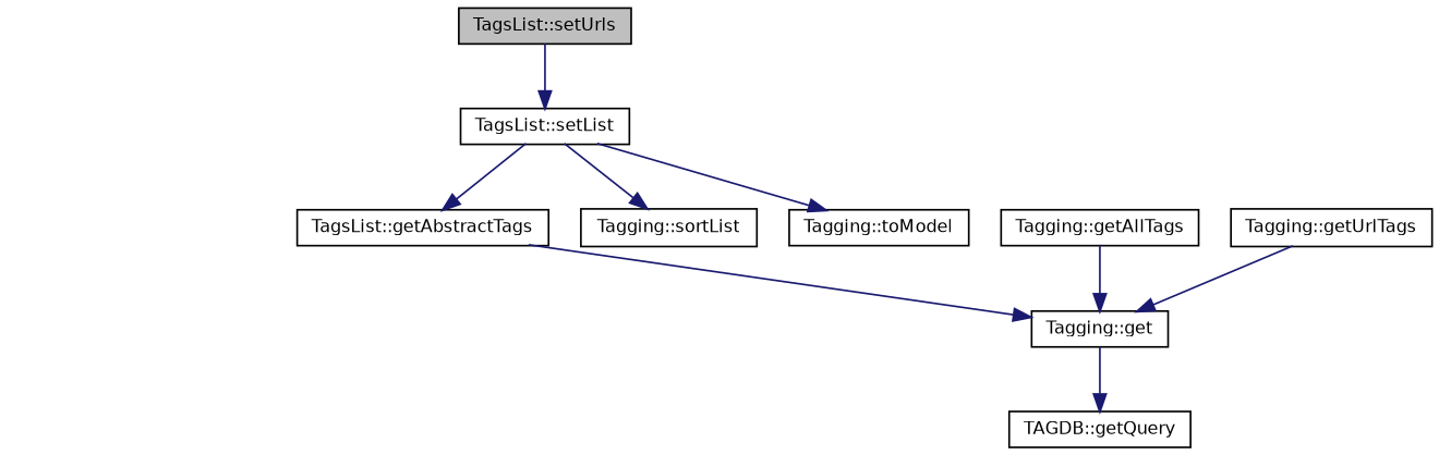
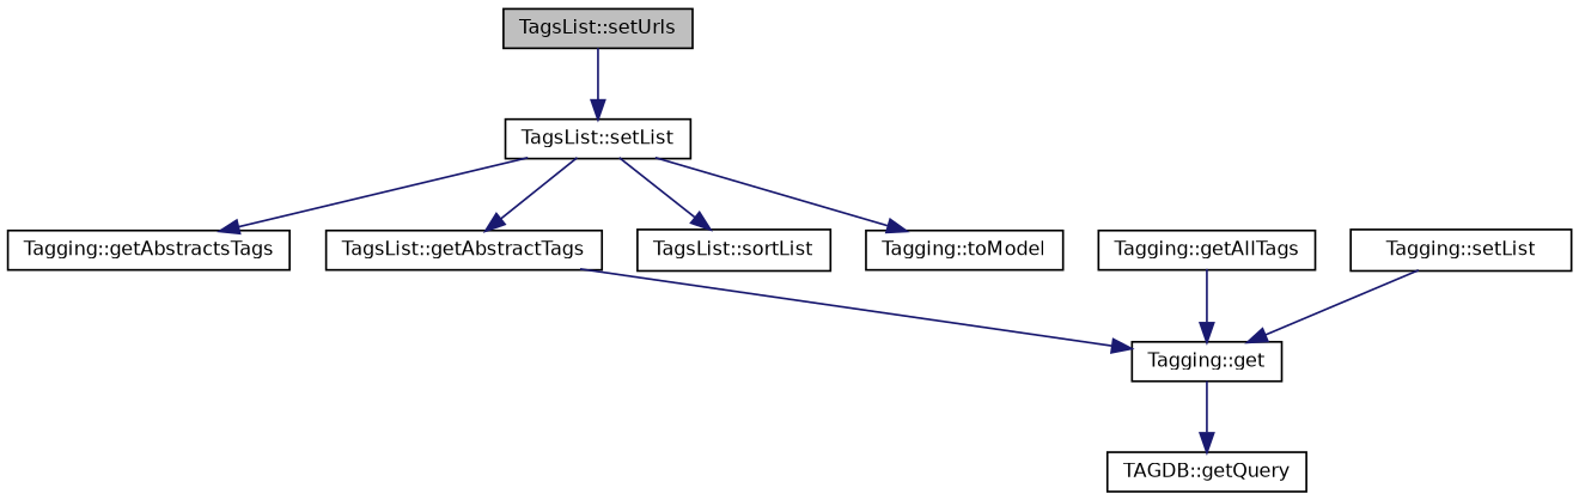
  digraph {
    rankdir=TB
    node [color=black fillcolor=white fontname=Helvetica fontsize=10 shape=record style=filled]
    edge [color=midnightblue fontname=Helvetica fontsize=10 labelfontname=Helvetica labelfontsize=10 style=solid]
    n1 [fillcolor=grey75 fontcolor=black height=0.2 label="TagsList::setUrls" width=0.4]
    n2 [height=0.2 label="TagsList::setList" width=0.4]
+   n3 [height=0.2 label="Tagging::getAbstractsTags" width=0.4]
    n4 [height=0.2 label="TagsList::getAbstractTags" width=0.4]
-   n5 [height=0.2 label="Tagging::sortList" width=0.4]
+   n5 [height=0.2 label="TagsList::sortList" width=0.4]
    n6 [height=0.2 label="Tagging::toModel" width=0.4]
    n7 [height=0.2 label="Tagging::get" width=0.4]
    n8 [height=0.2 label="Tagging::getAllTags" width=0.4]
-   n9 [height=0.2 label="Tagging::getUrlTags" width=0.4]
+   n9 [height=0.2 label="Tagging::setList" width=0.4]
    n10 [height=0.2 label="TAGDB::getQuery" width=0.4]
    n1 -> n2
+   n2 -> n3
    n2 -> n4
    n2 -> n5
    n2 -> n6
    n4 -> n7
    n7 -> n10
    n8 -> n7
    n9 -> n7
  }
